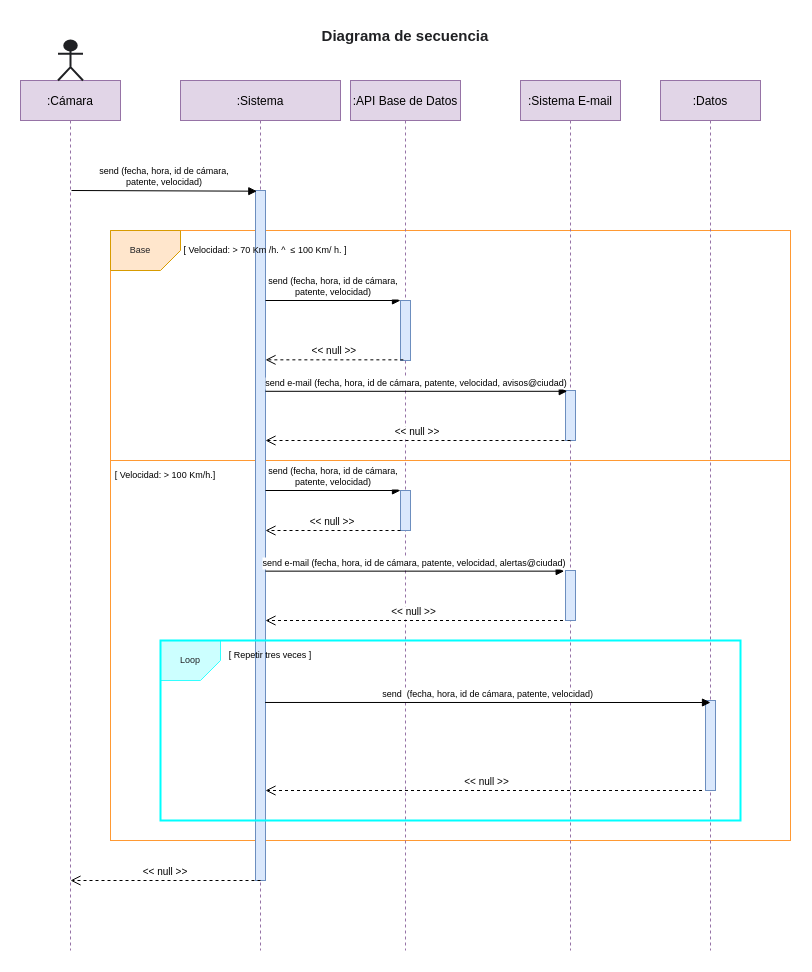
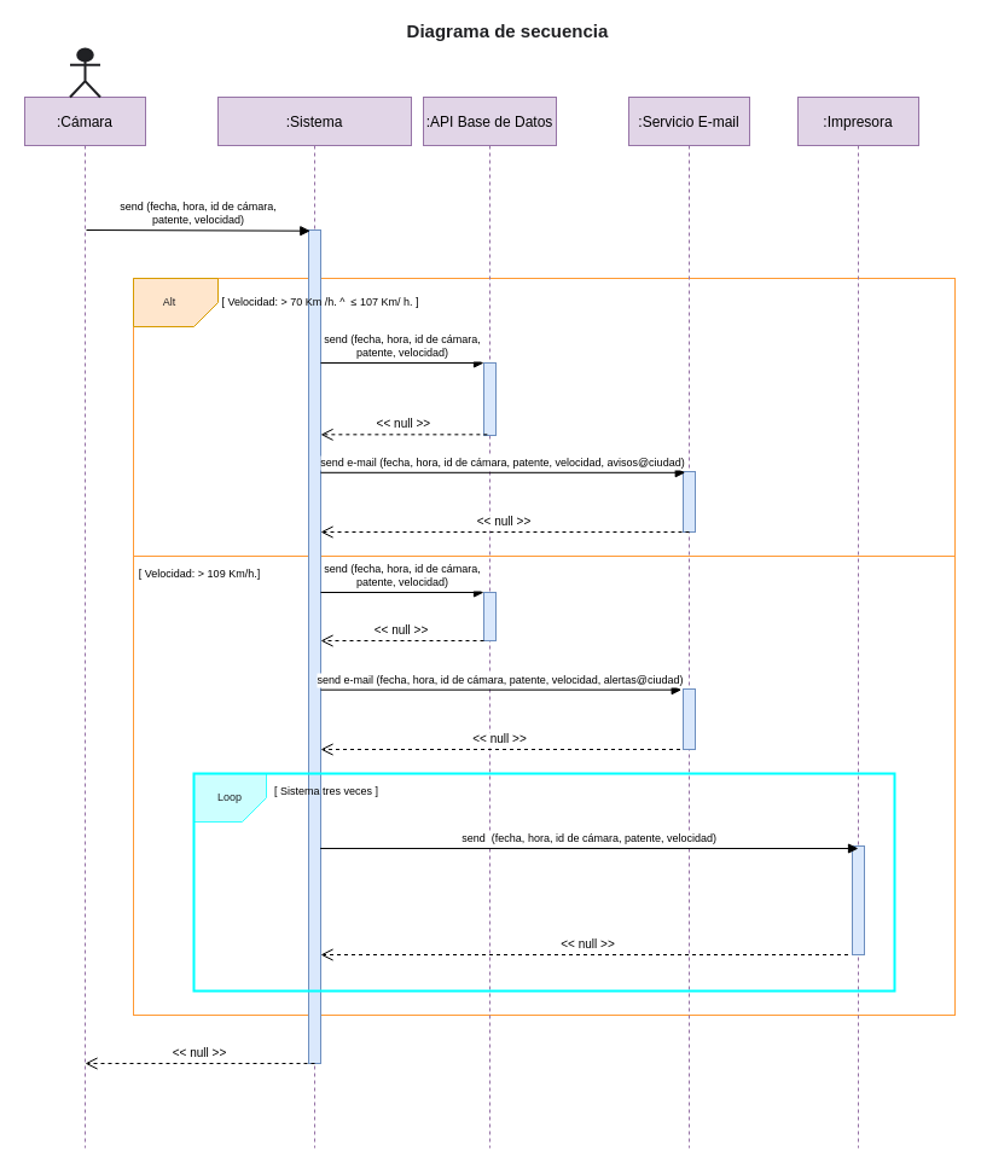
  <mxCell id="0" />
  <mxCell id="1" parent="0" />
  <mxCell id="2" value="" style="rounded=0;whiteSpace=wrap;html=1;fontSize=9;strokeColor=#FF9933;fillColor=none;" parent="1" vertex="1"><mxGeometry x="110" y="460" width="680" height="380" as="geometry" /></mxCell>
  <mxCell id="3" value="&lt;span style=&quot;white-space: pre;&quot;&gt;&#09;&lt;/span&gt;&lt;span style=&quot;white-space: pre;&quot;&gt;&#09;&lt;/span&gt;&lt;span style=&quot;white-space: pre;&quot;&gt;&#09;&lt;/span&gt;&lt;span style=&quot;white-space: pre;&quot;&gt;&#09;&lt;/span&gt;&lt;span style=&quot;white-space: pre;&quot;&gt;&#09;&lt;/span&gt;" style="rounded=0;whiteSpace=wrap;html=1;fontSize=9;strokeColor=#FF9933;fillColor=none;" parent="1" vertex="1"><mxGeometry x="110" y="230" width="680" height="230" as="geometry" /></mxCell>
  <mxCell id="4" value=":Sistema" style="shape=umlLifeline;perimeter=lifelinePerimeter;container=1;collapsible=0;recursiveResize=0;rounded=0;shadow=0;strokeWidth=1;fillColor=#e1d5e7;strokeColor=#9673a6;" parent="1" vertex="1"><mxGeometry x="180" y="80" width="160" height="870" as="geometry" /></mxCell>
  <mxCell id="5" value="" style="points=[];perimeter=orthogonalPerimeter;rounded=0;shadow=0;strokeWidth=1;fillColor=#dae8fc;strokeColor=#6c8ebf;" parent="4" vertex="1"><mxGeometry x="75" y="110" width="10" height="690" as="geometry" /></mxCell>
  <mxCell id="6" value="send (fecha, hora, id de cámara, &#10;patente, velocidad)" style="verticalAlign=bottom;endArrow=block;shadow=0;strokeWidth=1;fontSize=9;entryX=0.131;entryY=0.001;entryDx=0;entryDy=0;entryPerimeter=0;" parent="4" target="5" edge="1"><mxGeometry relative="1" as="geometry"><mxPoint x="-109" y="110" as="sourcePoint" /><mxPoint x="60" y="110" as="targetPoint" /></mxGeometry></mxCell>
  <mxCell id="7" value="&lt;&lt; null &gt;&gt;" style="verticalAlign=bottom;endArrow=open;dashed=1;endSize=8;shadow=0;strokeWidth=1;fontSize=10;exitX=0.5;exitY=1;exitDx=0;exitDy=0;exitPerimeter=0;" parent="4" source="5" edge="1"><mxGeometry relative="1" as="geometry"><mxPoint x="-110" y="800" as="targetPoint" /><mxPoint x="70" y="800" as="sourcePoint" /></mxGeometry></mxCell>
- <mxCell id="8" value="[ Repetir tres veces ]" style="text;html=1;strokeColor=none;fillColor=none;align=center;verticalAlign=middle;whiteSpace=wrap;rounded=0;fontSize=9;" parent="4" vertex="1"><mxGeometry x="30" y="560" width="120" height="30" as="geometry" /></mxCell>
+ <mxCell id="8" value="[ Sistema tres veces ]" style="text;html=1;strokeColor=none;fillColor=none;align=center;verticalAlign=middle;whiteSpace=wrap;rounded=0;fontSize=9;" parent="4" vertex="1"><mxGeometry x="30" y="560" width="120" height="30" as="geometry" /></mxCell>
  <mxCell id="9" value=":Cámara" style="shape=umlLifeline;perimeter=lifelinePerimeter;container=1;collapsible=0;recursiveResize=0;rounded=0;shadow=0;strokeWidth=1;fillColor=#e1d5e7;strokeColor=#9673a6;" parent="1" vertex="1"><mxGeometry x="20" y="80" width="100" height="870" as="geometry" /></mxCell>
  <mxCell id="10" value="" style="shape=umlActor;html=1;verticalLabelPosition=bottom;verticalAlign=top;align=center;labelBackgroundColor=none;strokeColor=#202124;strokeWidth=2;fontSize=15;fontColor=#202124;fillColor=#202124;" parent="9" vertex="1"><mxGeometry x="37.5" y="-40" width="25" height="40" as="geometry" /></mxCell>
  <mxCell id="11" value=":API Base de Datos" style="shape=umlLifeline;perimeter=lifelinePerimeter;container=1;collapsible=0;recursiveResize=0;rounded=0;shadow=0;strokeWidth=1;fillColor=#e1d5e7;strokeColor=#9673a6;" parent="1" vertex="1"><mxGeometry x="350" y="80" width="110" height="870" as="geometry" /></mxCell>
  <mxCell id="12" value="" style="points=[];perimeter=orthogonalPerimeter;rounded=0;shadow=0;strokeWidth=1;fillColor=#dae8fc;strokeColor=#6c8ebf;" parent="11" vertex="1"><mxGeometry x="50" y="220" width="10" height="60" as="geometry" /></mxCell>
  <mxCell id="13" value="" style="points=[];perimeter=orthogonalPerimeter;rounded=0;shadow=0;strokeWidth=1;fillColor=#dae8fc;strokeColor=#6c8ebf;" parent="11" vertex="1"><mxGeometry x="50" y="410" width="10" height="40" as="geometry" /></mxCell>
  <mxCell id="14" value="&lt;&lt; null &gt;&gt;" style="verticalAlign=bottom;endArrow=open;dashed=1;endSize=8;exitX=0.5;exitY=1;shadow=0;strokeWidth=1;fontSize=10;exitDx=0;exitDy=0;exitPerimeter=0;" parent="11" target="5" edge="1"><mxGeometry relative="1" as="geometry"><mxPoint x="-90" y="450" as="targetPoint" /><mxPoint x="50" y="450" as="sourcePoint" /></mxGeometry></mxCell>
  <mxCell id="15" value="&lt;&lt; null &gt;&gt;" style="verticalAlign=bottom;endArrow=open;dashed=1;endSize=8;exitX=0.5;exitY=1;shadow=0;strokeWidth=1;fontSize=10;exitDx=0;exitDy=0;exitPerimeter=0;" parent="11" target="5" edge="1"><mxGeometry relative="1" as="geometry"><mxPoint x="-90" y="540" as="targetPoint" /><mxPoint x="212.5" y="540" as="sourcePoint" /></mxGeometry></mxCell>
  <mxCell id="16" value="&lt;&lt; null &gt;&gt;" style="verticalAlign=bottom;endArrow=open;dashed=1;endSize=8;exitX=0.5;exitY=1;shadow=0;strokeWidth=1;fontSize=10;exitDx=0;exitDy=0;exitPerimeter=0;" parent="11" target="5" edge="1"><mxGeometry relative="1" as="geometry"><mxPoint x="50" y="710" as="targetPoint" /><mxPoint x="357.5" y="710" as="sourcePoint" /></mxGeometry></mxCell>
- <mxCell id="17" value=":Sistema E-mail" style="shape=umlLifeline;perimeter=lifelinePerimeter;container=1;collapsible=0;recursiveResize=0;rounded=0;shadow=0;strokeWidth=1;fillColor=#e1d5e7;strokeColor=#9673a6;" parent="1" vertex="1"><mxGeometry x="520" y="80" width="100" height="870" as="geometry" /></mxCell>
+ <mxCell id="17" value=":Servicio E-mail" style="shape=umlLifeline;perimeter=lifelinePerimeter;container=1;collapsible=0;recursiveResize=0;rounded=0;shadow=0;strokeWidth=1;fillColor=#e1d5e7;strokeColor=#9673a6;" parent="1" vertex="1"><mxGeometry x="520" y="80" width="100" height="870" as="geometry" /></mxCell>
  <mxCell id="18" value="" style="points=[];perimeter=orthogonalPerimeter;rounded=0;shadow=0;strokeWidth=1;fillColor=#dae8fc;strokeColor=#6c8ebf;" parent="17" vertex="1"><mxGeometry x="45" y="310" width="10" height="50" as="geometry" /></mxCell>
  <mxCell id="19" value="" style="points=[];perimeter=orthogonalPerimeter;rounded=0;shadow=0;strokeWidth=1;fillColor=#dae8fc;strokeColor=#6c8ebf;" parent="17" vertex="1"><mxGeometry x="45" y="490" width="10" height="50" as="geometry" /></mxCell>
- <mxCell id="20" value=":Datos" style="shape=umlLifeline;perimeter=lifelinePerimeter;container=1;collapsible=0;recursiveResize=0;rounded=0;shadow=0;strokeWidth=1;fillColor=#e1d5e7;strokeColor=#9673a6;" parent="1" vertex="1"><mxGeometry x="660" y="80" width="100" height="870" as="geometry" /></mxCell>
+ <mxCell id="20" value=":Impresora" style="shape=umlLifeline;perimeter=lifelinePerimeter;container=1;collapsible=0;recursiveResize=0;rounded=0;shadow=0;strokeWidth=1;fillColor=#e1d5e7;strokeColor=#9673a6;" parent="1" vertex="1"><mxGeometry x="660" y="80" width="100" height="870" as="geometry" /></mxCell>
  <mxCell id="21" value="" style="points=[];perimeter=orthogonalPerimeter;rounded=0;shadow=0;strokeWidth=1;fillColor=#dae8fc;strokeColor=#6c8ebf;" parent="20" vertex="1"><mxGeometry x="45" y="620" width="10" height="90" as="geometry" /></mxCell>
  <mxCell id="22" value="send (fecha, hora, id de cámara, &#10;patente, velocidad)" style="verticalAlign=bottom;endArrow=block;shadow=0;strokeWidth=1;fontSize=9;entryX=0;entryY=0;entryDx=0;entryDy=0;entryPerimeter=0;" parent="1" source="5" target="12" edge="1"><mxGeometry relative="1" as="geometry"><mxPoint x="240" y="270" as="sourcePoint" /><mxPoint x="390" y="270" as="targetPoint" /></mxGeometry></mxCell>
  <mxCell id="23" value="send e-mail (fecha, hora, id de cámara, patente, velocidad, avisos@ciudad)" style="verticalAlign=bottom;endArrow=block;shadow=0;strokeWidth=1;fontSize=9;entryX=0.176;entryY=0.016;entryDx=0;entryDy=0;entryPerimeter=0;" parent="1" source="5" target="18" edge="1"><mxGeometry relative="1" as="geometry"><mxPoint x="240" y="380.44" as="sourcePoint" /><mxPoint x="540" y="381" as="targetPoint" /></mxGeometry></mxCell>
  <mxCell id="24" value="&lt;&lt; null &gt;&gt;" style="verticalAlign=bottom;endArrow=open;dashed=1;endSize=8;exitX=0.5;exitY=1;shadow=0;strokeWidth=1;fontSize=10;exitDx=0;exitDy=0;exitPerimeter=0;" parent="1" source="18" target="5" edge="1"><mxGeometry relative="1" as="geometry"><mxPoint x="240" y="430" as="targetPoint" /><mxPoint x="540" y="430" as="sourcePoint" /></mxGeometry></mxCell>
  <mxCell id="25" value="" style="verticalLabelPosition=bottom;verticalAlign=top;html=1;shape=card;whiteSpace=wrap;size=20;arcSize=12;fontSize=9;rotation=-180;fillColor=#ffe6cc;strokeColor=#d79b00;" parent="1" vertex="1"><mxGeometry x="110" y="230" width="70" height="40" as="geometry" /></mxCell>
  <mxCell id="26" value="send e-mail (fecha, hora, id de cámara, patente, velocidad, alertas@ciudad)" style="verticalAlign=bottom;endArrow=block;shadow=0;strokeWidth=1;fontSize=9;entryX=-0.133;entryY=0.013;entryDx=0;entryDy=0;entryPerimeter=0;" parent="1" source="5" target="19" edge="1"><mxGeometry relative="1" as="geometry"><mxPoint x="240" y="560" as="sourcePoint" /><mxPoint x="551.76" y="550" as="targetPoint" /></mxGeometry></mxCell>
  <mxCell id="27" value="send (fecha, hora, id de cámara, &#10;patente, velocidad)" style="verticalAlign=bottom;endArrow=block;shadow=0;strokeWidth=1;fontSize=9;" parent="1" source="5" edge="1"><mxGeometry relative="1" as="geometry"><mxPoint x="240" y="490" as="sourcePoint" /><mxPoint x="400" y="490" as="targetPoint" /></mxGeometry></mxCell>
- <mxCell id="28" value="Base" style="text;html=1;strokeColor=none;fillColor=none;align=center;verticalAlign=middle;whiteSpace=wrap;rounded=0;labelBackgroundColor=none;fontSize=9;fontColor=#202124;" parent="1" vertex="1"><mxGeometry x="110" y="235" width="60" height="30" as="geometry" /></mxCell>
- <mxCell id="29" value="[ Velocidad: &amp;gt; 100 Km/h.]" style="text;html=1;strokeColor=none;fillColor=none;align=center;verticalAlign=middle;whiteSpace=wrap;rounded=0;fontSize=9;" parent="1" vertex="1"><mxGeometry x="110" y="460" width="110" height="30" as="geometry" /></mxCell>
+ <mxCell id="28" value="Alt" style="text;html=1;strokeColor=none;fillColor=none;align=center;verticalAlign=middle;whiteSpace=wrap;rounded=0;labelBackgroundColor=none;fontSize=9;fontColor=#202124;" parent="1" vertex="1"><mxGeometry x="110" y="235" width="60" height="30" as="geometry" /></mxCell>
+ <mxCell id="29" value="[ Velocidad: &amp;gt; 109 Km/h.]" style="text;html=1;strokeColor=none;fillColor=none;align=center;verticalAlign=middle;whiteSpace=wrap;rounded=0;fontSize=9;" parent="1" vertex="1"><mxGeometry x="110" y="460" width="110" height="30" as="geometry" /></mxCell>
  <mxCell id="30" value="&lt;&lt; null &gt;&gt;" style="verticalAlign=bottom;endArrow=open;dashed=1;endSize=8;exitX=0.286;exitY=0.989;shadow=0;strokeWidth=1;fontSize=10;exitDx=0;exitDy=0;exitPerimeter=0;" parent="1" source="12" target="5" edge="1"><mxGeometry relative="1" as="geometry"><mxPoint x="260" y="360" as="targetPoint" /><mxPoint x="395" y="360" as="sourcePoint" /></mxGeometry></mxCell>
  <mxCell id="31" value="" style="verticalLabelPosition=bottom;verticalAlign=top;html=1;shape=card;whiteSpace=wrap;size=20;arcSize=12;fontSize=9;rotation=-180;fillColor=#CCFFFF;strokeColor=#33FFFF;" parent="1" vertex="1"><mxGeometry x="160" y="640" width="60" height="40" as="geometry" /></mxCell>
  <mxCell id="32" value="Loop" style="text;html=1;strokeColor=none;fillColor=none;align=center;verticalAlign=middle;whiteSpace=wrap;rounded=0;labelBackgroundColor=none;fontSize=9;fontColor=#202124;" parent="1" vertex="1"><mxGeometry x="160" y="645" width="60" height="30" as="geometry" /></mxCell>
  <mxCell id="33" value="send  (fecha, hora, id de cámara, patente, velocidad)" style="verticalAlign=bottom;endArrow=block;shadow=0;strokeWidth=1;fontSize=9;exitX=0.967;exitY=0.742;exitDx=0;exitDy=0;exitPerimeter=0;" parent="1" source="5" edge="1"><mxGeometry relative="1" as="geometry"><mxPoint x="260" y="701" as="sourcePoint" /><mxPoint x="710" y="702" as="targetPoint" /></mxGeometry></mxCell>
- <mxCell id="34" value="Diagrama de secuencia" style="text;html=1;strokeColor=none;fillColor=none;align=center;verticalAlign=middle;whiteSpace=wrap;rounded=0;labelBackgroundColor=none;strokeWidth=2;fontSize=15;fontColor=#202124;fontStyle=1" parent="1" vertex="1"><mxGeometry x="290" y="20" width="230" height="30" as="geometry" /></mxCell>
- <mxCell id="35" value="[ Velocidad: &amp;gt; 70 Km /h. ^&amp;nbsp; ≤ 100 Km/ h. ]" style="text;html=1;strokeColor=none;fillColor=none;align=center;verticalAlign=middle;whiteSpace=wrap;rounded=0;fontSize=9;" parent="1" vertex="1"><mxGeometry x="180" y="235" width="170" height="30" as="geometry" /></mxCell>
+ <mxCell id="34" value="Diagrama de secuencia" style="text;html=1;strokeColor=none;fillColor=none;align=center;verticalAlign=middle;whiteSpace=wrap;rounded=0;labelBackgroundColor=none;strokeWidth=2;fontSize=15;fontColor=#202124;fontStyle=1" parent="1" vertex="1"><mxGeometry x="305" y="10" width="230" height="30" as="geometry" /></mxCell>
+ <mxCell id="35" value="[ Velocidad: &amp;gt; 70 Km /h. ^&amp;nbsp; ≤ 107 Km/ h. ]" style="text;html=1;strokeColor=none;fillColor=none;align=center;verticalAlign=middle;whiteSpace=wrap;rounded=0;fontSize=9;" parent="1" vertex="1"><mxGeometry x="180" y="235" width="170" height="30" as="geometry" /></mxCell>
  <mxCell id="36" value="" style="rounded=0;whiteSpace=wrap;html=1;fontSize=9;fillColor=none;strokeColor=#00FFFF;strokeWidth=2;" parent="1" vertex="1"><mxGeometry x="160" y="640" width="580" height="180" as="geometry" /></mxCell>
